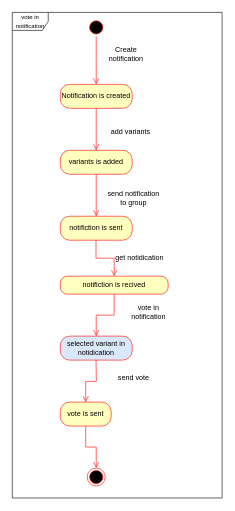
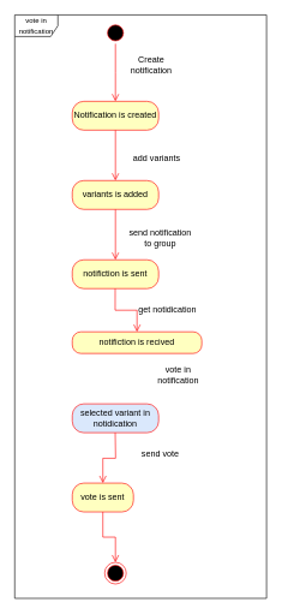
  <mxCell id="0" />
  <mxCell id="1" parent="0" />
  <mxCell id="2" value="" style="ellipse;html=1;shape=startState;fillColor=#000000;strokeColor=#ff0000;fontSize=6;" vertex="1" parent="1"><mxGeometry x="145" y="30" width="30" height="30" as="geometry" /></mxCell>
  <mxCell id="3" value="" style="edgeStyle=orthogonalEdgeStyle;html=1;verticalAlign=bottom;endArrow=open;endSize=8;strokeColor=#ff0000;rounded=0;fontSize=6;exitX=0.5;exitY=1;exitDx=0;exitDy=0;" edge="1" parent="1" source="2"><mxGeometry relative="1" as="geometry"><mxPoint x="160" y="140" as="targetPoint" /><mxPoint x="160" y="70" as="sourcePoint" /></mxGeometry></mxCell>
  <mxCell id="4" value="&lt;font style=&quot;font-size: 12px;&quot;&gt;Notification is created&lt;br&gt;&lt;/font&gt;" style="rounded=1;whiteSpace=wrap;html=1;arcSize=40;fontColor=#000000;fillColor=#ffffc0;strokeColor=#ff0000;fontSize=6;" vertex="1" parent="1"><mxGeometry x="100" y="140" width="120" height="40" as="geometry" /></mxCell>
  <mxCell id="5" value="" style="edgeStyle=orthogonalEdgeStyle;html=1;verticalAlign=bottom;endArrow=open;endSize=8;strokeColor=#ff0000;rounded=0;fontSize=6;entryX=0.5;entryY=0;entryDx=0;entryDy=0;exitX=0.5;exitY=1;exitDx=0;exitDy=0;" edge="1" parent="1" source="4" target="6"><mxGeometry relative="1" as="geometry"><mxPoint x="160" y="240" as="targetPoint" /><mxPoint x="160" y="190" as="sourcePoint" /></mxGeometry></mxCell>
  <mxCell id="6" value="&lt;font style=&quot;font-size: 12px;&quot;&gt;variants is added&lt;/font&gt;" style="rounded=1;whiteSpace=wrap;html=1;arcSize=40;fontColor=#000000;fillColor=#ffffc0;strokeColor=#ff0000;fontSize=6;" vertex="1" parent="1"><mxGeometry x="100" y="250" width="120" height="40" as="geometry" /></mxCell>
  <mxCell id="7" value="" style="edgeStyle=orthogonalEdgeStyle;html=1;verticalAlign=bottom;endArrow=open;endSize=8;strokeColor=#ff0000;rounded=0;fontSize=6;entryX=0.5;entryY=0;entryDx=0;entryDy=0;exitX=0.5;exitY=1;exitDx=0;exitDy=0;" edge="1" parent="1" source="6" target="8"><mxGeometry relative="1" as="geometry"><mxPoint x="160" y="350" as="targetPoint" /><mxPoint x="160" y="300" as="sourcePoint" /></mxGeometry></mxCell>
  <mxCell id="8" value="&lt;font style=&quot;font-size: 12px;&quot;&gt;notifiction is sent&lt;/font&gt;" style="rounded=1;whiteSpace=wrap;html=1;arcSize=40;fontColor=#000000;fillColor=#ffffc0;strokeColor=#ff0000;fontSize=6;" vertex="1" parent="1"><mxGeometry x="100" y="360" width="120" height="40" as="geometry" /></mxCell>
  <mxCell id="9" value="" style="ellipse;html=1;shape=endState;fillColor=#000000;strokeColor=#ff0000;fontSize=6;" vertex="1" parent="1"><mxGeometry x="145" y="780" width="30" height="30" as="geometry" /></mxCell>
  <mxCell id="10" value="Create notification" style="text;html=1;strokeColor=none;fillColor=none;align=center;verticalAlign=middle;whiteSpace=wrap;rounded=0;" vertex="1" parent="1"><mxGeometry x="170" y="80" width="80" height="20" as="geometry" /></mxCell>
  <mxCell id="11" value="add variants" style="text;html=1;strokeColor=none;fillColor=none;align=center;verticalAlign=middle;whiteSpace=wrap;rounded=0;" vertex="1" parent="1"><mxGeometry x="175" y="210" width="85" height="20" as="geometry" /></mxCell>
  <mxCell id="12" value="send notification to group" style="text;html=1;strokeColor=none;fillColor=none;align=center;verticalAlign=middle;whiteSpace=wrap;rounded=0;" vertex="1" parent="1"><mxGeometry x="175" y="320" width="95" height="20" as="geometry" /></mxCell>
  <mxCell id="13" value="&lt;font style=&quot;font-size: 10px;&quot;&gt;vote in notification&lt;/font&gt;" style="shape=umlFrame;whiteSpace=wrap;html=1;fontSize=12;" vertex="1" parent="1"><mxGeometry x="20" y="20" width="350" height="810" as="geometry" /></mxCell>
  <mxCell id="14" value="&lt;font style=&quot;font-size: 12px;&quot;&gt;notifiction is recived&lt;/font&gt;" style="rounded=1;whiteSpace=wrap;html=1;arcSize=40;fontColor=#000000;fillColor=#ffffc0;strokeColor=#ff0000;fontSize=6;direction=east;" vertex="1" parent="1"><mxGeometry x="100" y="460" width="180" height="30" as="geometry" /></mxCell>
  <mxCell id="15" value="&lt;font style=&quot;font-size: 12px;&quot;&gt;selected variant in notidication&lt;/font&gt;" style="rounded=1;whiteSpace=wrap;html=1;arcSize=40;fontColor=#000000;fillColor=#dae8fc;strokeColor=#ff0000;fontSize=6;" vertex="1" parent="1"><mxGeometry x="100" y="560" width="120" height="40" as="geometry" /></mxCell>
  <mxCell id="16" value="" style="edgeStyle=orthogonalEdgeStyle;html=1;verticalAlign=bottom;endArrow=open;endSize=8;strokeColor=#ff0000;rounded=0;fontSize=6;entryX=0.5;entryY=0;entryDx=0;entryDy=0;exitX=0.497;exitY=1;exitDx=0;exitDy=0;exitPerimeter=0;" edge="1" parent="1" source="8" target="14"><mxGeometry relative="1" as="geometry"><mxPoint x="159.67" y="480" as="targetPoint" /><mxPoint x="159.67" y="410" as="sourcePoint" /></mxGeometry></mxCell>
  <mxCell id="17" value="get notidication" style="text;html=1;strokeColor=none;fillColor=none;align=center;verticalAlign=middle;whiteSpace=wrap;rounded=0;" vertex="1" parent="1"><mxGeometry x="185" y="420" width="95" height="20" as="geometry" /></mxCell>
  <mxCell id="18" value="vote in notification" style="text;html=1;strokeColor=none;fillColor=none;align=center;verticalAlign=middle;whiteSpace=wrap;rounded=0;" vertex="1" parent="1"><mxGeometry x="200" y="510" width="95" height="20" as="geometry" /></mxCell>
- <mxCell id="19" value="" style="edgeStyle=orthogonalEdgeStyle;html=1;verticalAlign=bottom;endArrow=open;endSize=8;strokeColor=#ff0000;rounded=0;fontSize=6;entryX=0.5;entryY=0;entryDx=0;entryDy=0;exitX=0.5;exitY=1;exitDx=0;exitDy=0;" edge="1" parent="1" source="14" target="15"><mxGeometry relative="1" as="geometry"><mxPoint x="155.38" y="570" as="targetPoint" /><mxPoint x="155.02" y="510" as="sourcePoint" /></mxGeometry></mxCell>
  <mxCell id="20" value="" style="edgeStyle=orthogonalEdgeStyle;html=1;verticalAlign=bottom;endArrow=open;endSize=8;strokeColor=#ff0000;rounded=0;fontSize=6;entryX=0.5;entryY=0;entryDx=0;entryDy=0;exitX=0.5;exitY=1;exitDx=0;exitDy=0;" edge="1" parent="1" target="21"><mxGeometry relative="1" as="geometry"><mxPoint x="159.67" y="660" as="targetPoint" /><mxPoint x="159.67" y="600" as="sourcePoint" /></mxGeometry></mxCell>
  <mxCell id="21" value="&lt;font style=&quot;font-size: 12px;&quot;&gt;vote is sent&lt;/font&gt;" style="rounded=1;whiteSpace=wrap;html=1;arcSize=40;fontColor=#000000;fillColor=#ffffc0;strokeColor=#ff0000;fontSize=6;" vertex="1" parent="1"><mxGeometry x="100" y="670" width="85" height="40" as="geometry" /></mxCell>
  <mxCell id="22" value="send vote" style="text;html=1;strokeColor=none;fillColor=none;align=center;verticalAlign=middle;whiteSpace=wrap;rounded=0;" vertex="1" parent="1"><mxGeometry x="175" y="620" width="95" height="20" as="geometry" /></mxCell>
  <mxCell id="23" value="" style="edgeStyle=orthogonalEdgeStyle;html=1;verticalAlign=bottom;endArrow=open;endSize=8;strokeColor=#ff0000;rounded=0;fontSize=6;entryX=0.5;entryY=0;entryDx=0;entryDy=0;exitX=0.5;exitY=1;exitDx=0;exitDy=0;" edge="1" parent="1" source="21" target="9"><mxGeometry relative="1" as="geometry"><mxPoint x="159.85" y="790" as="targetPoint" /><mxPoint x="159.85" y="720" as="sourcePoint" /></mxGeometry></mxCell>
